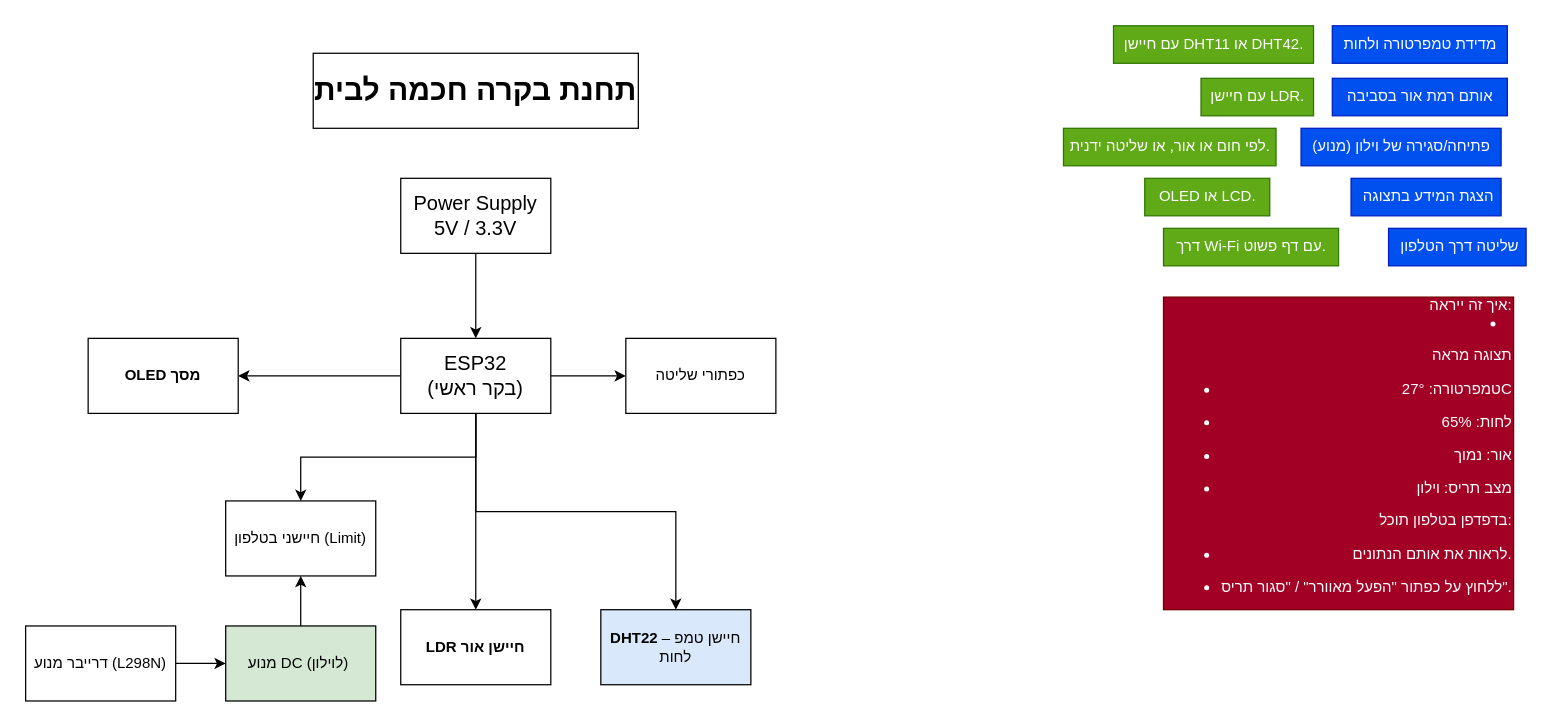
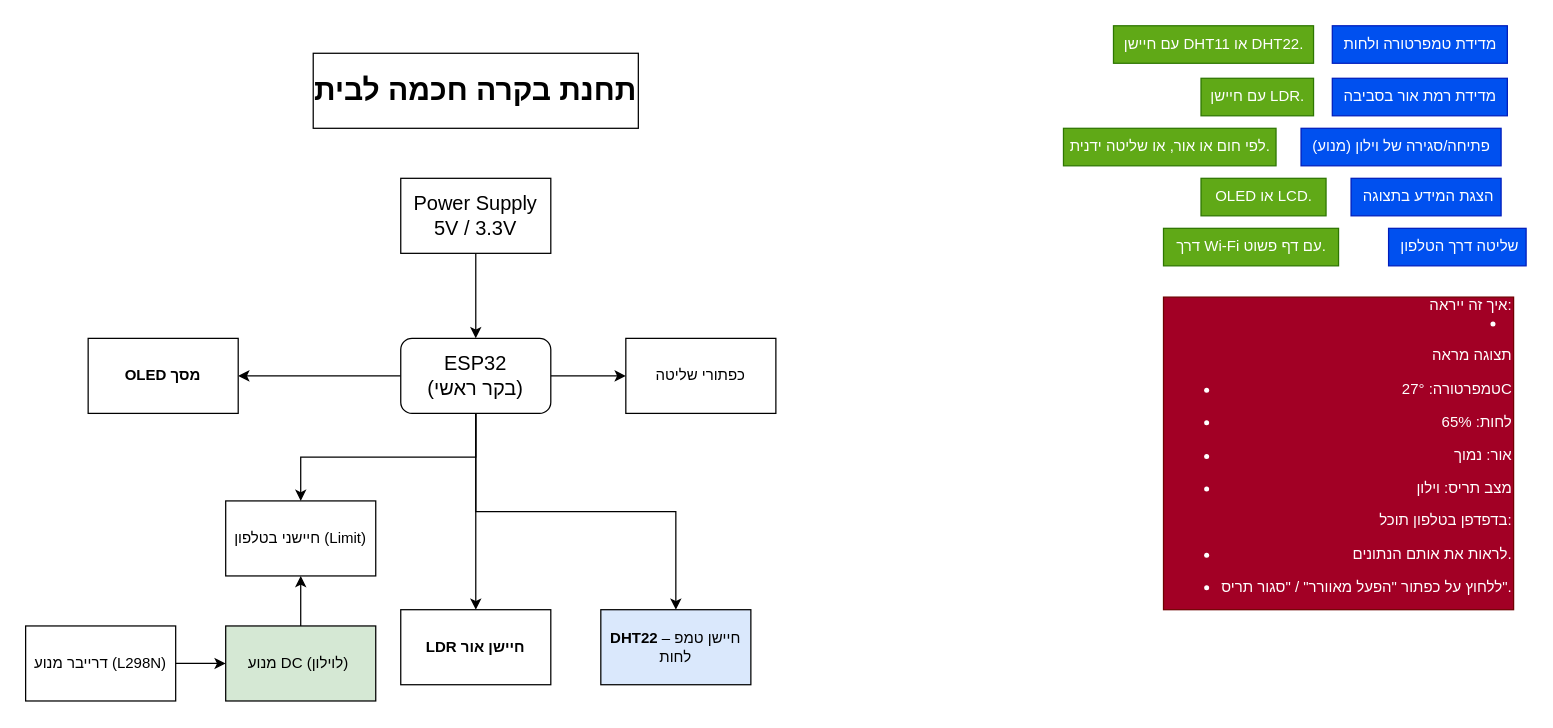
  <mxCell id="0" />
  <mxCell id="1" parent="0" />
  <mxCell id="2" value="מדידת טמפרטורה ולחות" style="text;html=1;align=center;verticalAlign=middle;resizable=0;points=[];autosize=1;strokeColor=#001DBC;fillColor=#0050ef;fontColor=#ffffff;" parent="1" vertex="1"><mxGeometry x="1065" y="20" width="140" height="30" as="geometry" /></mxCell>
- <mxCell id="3" value="אותם רמת אור בסביבה" style="text;html=1;align=center;verticalAlign=middle;resizable=0;points=[];autosize=1;strokeColor=#001DBC;fillColor=#0050ef;fontColor=#ffffff;" parent="1" vertex="1"><mxGeometry x="1065" y="62" width="140" height="30" as="geometry" /></mxCell>
+ <mxCell id="3" value="מדידת רמת אור בסביבה" style="text;html=1;align=center;verticalAlign=middle;resizable=0;points=[];autosize=1;strokeColor=#001DBC;fillColor=#0050ef;fontColor=#ffffff;" parent="1" vertex="1"><mxGeometry x="1065" y="62" width="140" height="30" as="geometry" /></mxCell>
  <mxCell id="4" value="פתיחה/סגירה של וילון (מנוע)" style="text;html=1;align=center;verticalAlign=middle;resizable=0;points=[];autosize=1;strokeColor=#001DBC;fillColor=#0050ef;fontColor=#ffffff;" parent="1" vertex="1"><mxGeometry x="1040" y="102" width="160" height="30" as="geometry" /></mxCell>
  <mxCell id="5" value="&amp;nbsp;הצגת המידע בתצוגה" style="text;html=1;align=center;verticalAlign=middle;resizable=0;points=[];autosize=1;strokeColor=#001DBC;fillColor=#0050ef;fontColor=#ffffff;" parent="1" vertex="1"><mxGeometry x="1080" y="142" width="120" height="30" as="geometry" /></mxCell>
  <mxCell id="6" value="&amp;nbsp;שליטה דרך הטלפון" style="text;html=1;align=center;verticalAlign=middle;resizable=0;points=[];autosize=1;strokeColor=#001DBC;fillColor=#0050ef;fontColor=#ffffff;" parent="1" vertex="1"><mxGeometry x="1110" y="182" width="110" height="30" as="geometry" /></mxCell>
- <mxCell id="7" value="עם חיישן DHT11 או DHT42." style="text;html=1;align=center;verticalAlign=middle;resizable=0;points=[];autosize=1;strokeColor=#2D7600;fillColor=#60a917;fontColor=#ffffff;" parent="1" vertex="1"><mxGeometry x="890" y="20" width="160" height="30" as="geometry" /></mxCell>
+ <mxCell id="7" value="עם חיישן DHT11 או DHT22." style="text;html=1;align=center;verticalAlign=middle;resizable=0;points=[];autosize=1;strokeColor=#2D7600;fillColor=#60a917;fontColor=#ffffff;" parent="1" vertex="1"><mxGeometry x="890" y="20" width="160" height="30" as="geometry" /></mxCell>
  <mxCell id="8" value="עם חיישן LDR." style="text;html=1;align=center;verticalAlign=middle;resizable=0;points=[];autosize=1;strokeColor=#2D7600;fillColor=#60a917;fontColor=#ffffff;" parent="1" vertex="1"><mxGeometry x="960" y="62" width="90" height="30" as="geometry" /></mxCell>
  <mxCell id="9" value="לפי חום או אור, או שליטה ידנית." style="text;html=1;align=center;verticalAlign=middle;resizable=0;points=[];autosize=1;strokeColor=#2D7600;fillColor=#60a917;fontColor=#ffffff;" parent="1" vertex="1"><mxGeometry x="850" y="102" width="170" height="30" as="geometry" /></mxCell>
- <mxCell id="10" value="OLED או LCD." style="text;html=1;align=center;verticalAlign=middle;resizable=0;points=[];autosize=1;strokeColor=#2D7600;fillColor=#60a917;fontColor=#ffffff;" parent="1" vertex="1"><mxGeometry x="915" y="142" width="100" height="30" as="geometry" /></mxCell>
+ <mxCell id="10" value="OLED או LCD." style="text;html=1;align=center;verticalAlign=middle;resizable=0;points=[];autosize=1;strokeColor=#2D7600;fillColor=#60a917;fontColor=#ffffff;" parent="1" vertex="1"><mxGeometry x="960" y="142" width="100" height="30" as="geometry" /></mxCell>
  <mxCell id="11" value="דרך Wi-Fi עם דף פשוט." style="text;html=1;align=center;verticalAlign=middle;resizable=0;points=[];autosize=1;strokeColor=#2D7600;fillColor=#60a917;fontColor=#ffffff;" parent="1" vertex="1"><mxGeometry x="930" y="182" width="140" height="30" as="geometry" /></mxCell>
  <mxCell id="12" value="&lt;div align=&quot;right&quot;&gt;&amp;nbsp;איך זה ייראה:&lt;li data-end=&quot;1157&quot; data-start=&quot;1057&quot;&gt;&lt;p data-end=&quot;1070&quot; data-start=&quot;1059&quot;&gt;תצוגה מראה&lt;/p&gt;&lt;ul data-end=&quot;1157&quot; data-start=&quot;1073&quot;&gt;&lt;li data-end=&quot;1089&quot; data-start=&quot;1073&quot;&gt;&lt;p data-end=&quot;1089&quot; data-start=&quot;1075&quot;&gt;טמפרטורה: 27°C&lt;/p&gt;&lt;/li&gt;&lt;li data-end=&quot;1103&quot; data-start=&quot;1092&quot;&gt;&lt;p data-end=&quot;1103&quot; data-start=&quot;1094&quot;&gt;לחות: 65%&lt;/p&gt;&lt;/li&gt;&lt;li data-end=&quot;1117&quot; data-start=&quot;1106&quot;&gt;&lt;p data-end=&quot;1117&quot; data-start=&quot;1108&quot;&gt;אור: נמוך&lt;/p&gt;&lt;/li&gt;&lt;li data-end=&quot;1157&quot; data-start=&quot;1141&quot;&gt;&lt;p data-end=&quot;1157&quot; data-start=&quot;1143&quot;&gt;מצב תריס: וילון&lt;/p&gt;&lt;/li&gt;&lt;/ul&gt;&lt;p data-end=&quot;1180&quot; data-start=&quot;1161&quot;&gt;בדפדפן בטלפון תוכל:&lt;/p&gt;&lt;ul data-end=&quot;1255&quot; data-start=&quot;1183&quot;&gt;&lt;li data-end=&quot;1207&quot; data-start=&quot;1183&quot;&gt;&lt;p data-end=&quot;1207&quot; data-start=&quot;1185&quot;&gt;לראות את אותם הנתונים.&lt;/p&gt;&lt;/li&gt;&lt;li data-end=&quot;1255&quot; data-start=&quot;1210&quot;&gt;&lt;p data-end=&quot;1255&quot; data-start=&quot;1212&quot;&gt;ללחוץ על כפתור &quot;הפעל מאוורר&quot; / &quot;סגור תריס&quot;.&lt;/p&gt;&lt;/li&gt;&lt;/ul&gt;&lt;/li&gt;&lt;/div&gt;" style="text;html=1;align=right;verticalAlign=middle;resizable=0;points=[];autosize=1;strokeColor=#6F0000;fillColor=#a20025;fontColor=#ffffff;" parent="1" vertex="1"><mxGeometry x="930" y="237" width="280" height="250" as="geometry" /></mxCell>
  <mxCell id="13" value="&lt;h1&gt;&lt;b&gt;תחנת בקרה חכמה לבית&lt;/b&gt;&lt;/h1&gt;" style="rounded=0;whiteSpace=wrap;html=1;" vertex="1" parent="1"><mxGeometry x="250" y="42" width="260" height="60" as="geometry" /></mxCell>
  <mxCell id="14" style="edgeStyle=orthogonalEdgeStyle;rounded=0;orthogonalLoop=1;jettySize=auto;html=1;exitX=0.5;exitY=1;exitDx=0;exitDy=0;entryX=0.5;entryY=0;entryDx=0;entryDy=0;" edge="1" parent="1" source="15" target="21"><mxGeometry relative="1" as="geometry"><mxPoint x="420" y="280" as="targetPoint" /></mxGeometry></mxCell>
  <mxCell id="15" value="&lt;font style=&quot;font-size: 16px;&quot;&gt;Power Supply&lt;br&gt;5V / 3.3V&lt;/font&gt;" style="rounded=0;whiteSpace=wrap;html=1;" vertex="1" parent="1"><mxGeometry x="320" y="142" width="120" height="60" as="geometry" /></mxCell>
  <mxCell id="16" style="edgeStyle=orthogonalEdgeStyle;rounded=0;orthogonalLoop=1;jettySize=auto;html=1;exitX=0;exitY=0.5;exitDx=0;exitDy=0;entryX=1;entryY=0.5;entryDx=0;entryDy=0;" edge="1" parent="1" source="21" target="22"><mxGeometry relative="1" as="geometry" /></mxCell>
  <mxCell id="17" style="edgeStyle=orthogonalEdgeStyle;rounded=0;orthogonalLoop=1;jettySize=auto;html=1;exitX=0.5;exitY=1;exitDx=0;exitDy=0;entryX=0.5;entryY=0;entryDx=0;entryDy=0;" edge="1" parent="1" source="21" target="23"><mxGeometry relative="1" as="geometry" /></mxCell>
  <mxCell id="18" style="edgeStyle=orthogonalEdgeStyle;rounded=0;orthogonalLoop=1;jettySize=auto;html=1;exitX=0.5;exitY=1;exitDx=0;exitDy=0;entryX=0.5;entryY=0;entryDx=0;entryDy=0;" edge="1" parent="1" source="21" target="24"><mxGeometry relative="1" as="geometry" /></mxCell>
  <mxCell id="19" style="edgeStyle=orthogonalEdgeStyle;rounded=0;orthogonalLoop=1;jettySize=auto;html=1;exitX=0.5;exitY=1;exitDx=0;exitDy=0;entryX=0.5;entryY=0;entryDx=0;entryDy=0;" edge="1" parent="1" source="21" target="29"><mxGeometry relative="1" as="geometry" /></mxCell>
  <mxCell id="20" style="edgeStyle=orthogonalEdgeStyle;rounded=0;orthogonalLoop=1;jettySize=auto;html=1;exitX=1;exitY=0.5;exitDx=0;exitDy=0;entryX=0;entryY=0.5;entryDx=0;entryDy=0;" edge="1" parent="1" source="21" target="30"><mxGeometry relative="1" as="geometry" /></mxCell>
- <mxCell id="21" value="&lt;font style=&quot;font-size: 16px;&quot;&gt;ESP32&lt;/font&gt;&lt;div&gt;&lt;font style=&quot;font-size: 16px;&quot;&gt;(בקר ראשי)&lt;/font&gt;&lt;/div&gt;" style="rounded=0;whiteSpace=wrap;html=1;" vertex="1" parent="1"><mxGeometry x="320" y="270" width="120" height="60" as="geometry" /></mxCell>
+ <mxCell id="21" value="&lt;font style=&quot;font-size: 16px;&quot;&gt;ESP32&lt;/font&gt;&lt;div&gt;&lt;font style=&quot;font-size: 16px;&quot;&gt;(בקר ראשי)&lt;/font&gt;&lt;/div&gt;" style="whiteSpace=wrap;html=1;rounded=1;" vertex="1" parent="1"><mxGeometry x="320" y="270" width="120" height="60" as="geometry" /></mxCell>
  <mxCell id="22" value="&lt;br&gt;&lt;strong data-end=&quot;450&quot; data-start=&quot;435&quot;&gt;OLED מסך&lt;/strong&gt;&lt;div&gt;&lt;br/&gt;&lt;/div&gt;" style="rounded=0;whiteSpace=wrap;html=1;" vertex="1" parent="1"><mxGeometry x="70" y="270" width="120" height="60" as="geometry" /></mxCell>
  <mxCell id="23" value="&lt;strong data-end=&quot;334&quot; data-start=&quot;325&quot;&gt;DHT22&lt;/strong&gt; – חיישן טמפ לחות" style="rounded=0;whiteSpace=wrap;html=1;fillColor=#dae8fc;" vertex="1" parent="1"><mxGeometry x="480" y="487" width="120" height="60" as="geometry" /></mxCell>
  <mxCell id="24" value="&lt;strong data-end=&quot;370&quot; data-start=&quot;363&quot;&gt;LDR חיישן אור&lt;/strong&gt;" style="rounded=0;whiteSpace=wrap;html=1;" vertex="1" parent="1"><mxGeometry x="320" y="487" width="120" height="60" as="geometry" /></mxCell>
  <mxCell id="25" style="edgeStyle=orthogonalEdgeStyle;rounded=0;orthogonalLoop=1;jettySize=auto;html=1;exitX=1;exitY=0.5;exitDx=0;exitDy=0;entryX=0;entryY=0.5;entryDx=0;entryDy=0;" edge="1" parent="1" source="26" target="28"><mxGeometry relative="1" as="geometry" /></mxCell>
  <mxCell id="26" value="דרייבר מנוע (L298N)" style="rounded=0;whiteSpace=wrap;html=1;" vertex="1" parent="1"><mxGeometry x="20" y="500" width="120" height="60" as="geometry" /></mxCell>
  <mxCell id="27" style="edgeStyle=orthogonalEdgeStyle;rounded=0;orthogonalLoop=1;jettySize=auto;html=1;exitX=0.5;exitY=0;exitDx=0;exitDy=0;entryX=0.5;entryY=1;entryDx=0;entryDy=0;" edge="1" parent="1" source="28" target="29"><mxGeometry relative="1" as="geometry" /></mxCell>
  <mxCell id="28" value="מנוע DC (לוילון)&amp;nbsp;" style="rounded=0;whiteSpace=wrap;html=1;fillColor=#d5e8d4;" vertex="1" parent="1"><mxGeometry x="180" y="500" width="120" height="60" as="geometry" /></mxCell>
  <mxCell id="29" value="חיישני בטלפון (Limit)" style="rounded=0;whiteSpace=wrap;html=1;" vertex="1" parent="1"><mxGeometry x="180" y="400" width="120" height="60" as="geometry" /></mxCell>
  <mxCell id="30" value="כפתורי שליטה" style="rounded=0;whiteSpace=wrap;html=1;" vertex="1" parent="1"><mxGeometry x="500" y="270" width="120" height="60" as="geometry" /></mxCell>
